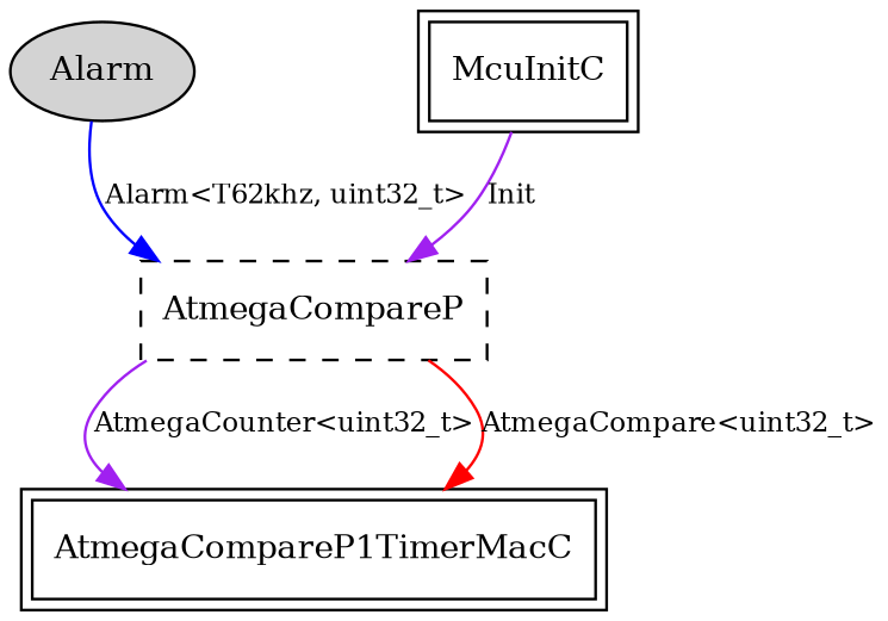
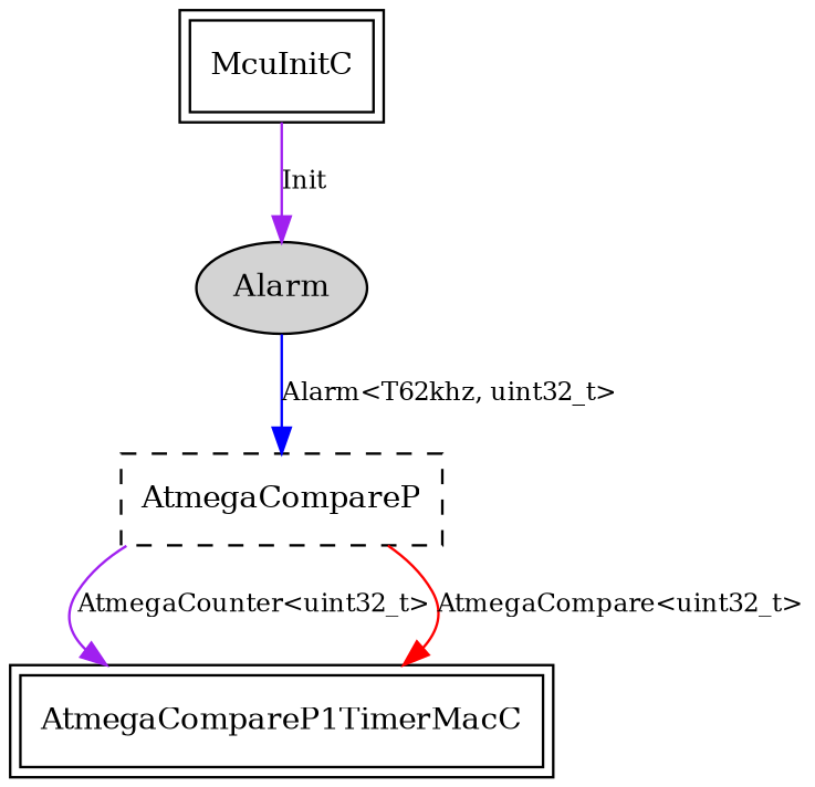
  digraph {
    node [fontsize=12 shape=box]
    edge [color=purple fontsize=10]
    n1 [label=Alarm shape=ellipse style=filled]
    n2 [label=AtmegaCompareP style=dashed]
    n3 [label=AtmegaCompareP1TimerMacC peripheries=2]
    McuInitC [peripheries=2]
    n1 -> n2 [color=blue label="Alarm<T62khz, uint32_t>"]
    n2 -> n3 [label="AtmegaCounter<uint32_t>"]
    n2 -> n3 [color=red label="AtmegaCompare<uint32_t>"]
-   McuInitC -> n2 [label=Init]
+   McuInitC -> n1 [label=Init]
  }
